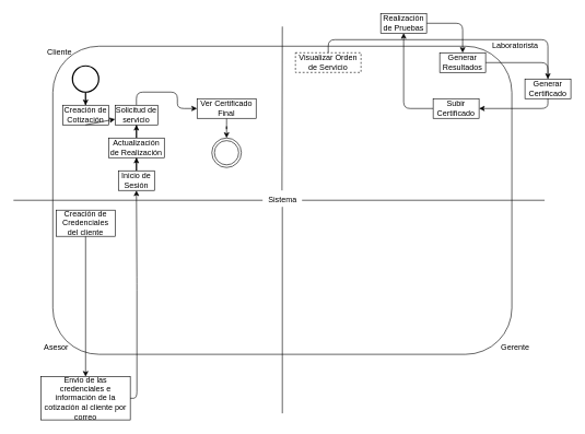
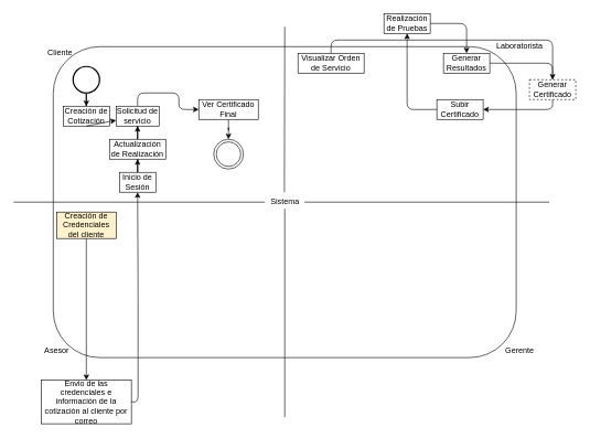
  <mxCell id="0" />
  <mxCell id="1" parent="0" />
  <mxCell id="2" value="" style="rounded=1;whiteSpace=wrap;html=1;" parent="1" vertex="1"><mxGeometry x="80" y="70" width="700" height="470" as="geometry" /></mxCell>
  <mxCell id="3" value="" style="endArrow=none;html=1;" parent="1" target="35" edge="1"><mxGeometry width="50" height="50" relative="1" as="geometry"><mxPoint x="430" y="630" as="sourcePoint" /><mxPoint x="440" y="40" as="targetPoint" /></mxGeometry></mxCell>
  <mxCell id="4" value="" style="edgeStyle=orthogonalEdgeStyle;rounded=0;orthogonalLoop=1;jettySize=auto;html=1;" parent="1" source="5" target="7" edge="1"><mxGeometry relative="1" as="geometry" /></mxCell>
  <mxCell id="5" value="" style="strokeWidth=2;html=1;shape=mxgraph.flowchart.start_2;whiteSpace=wrap;" parent="1" vertex="1"><mxGeometry x="110" y="100" width="40" height="40" as="geometry" /></mxCell>
  <mxCell id="6" value="Cliente" style="text;html=1;align=center;verticalAlign=middle;resizable=0;points=[];;autosize=1;" parent="1" vertex="1"><mxGeometry x="65" y="70" width="50" height="20" as="geometry" /></mxCell>
  <mxCell id="7" value="Creación de Cotización" style="rounded=0;whiteSpace=wrap;html=1;" parent="1" vertex="1"><mxGeometry x="95" y="160" width="70" height="30" as="geometry" /></mxCell>
  <mxCell id="8" value="Asesor" style="text;html=1;align=center;verticalAlign=middle;resizable=0;points=[];;autosize=1;" parent="1" vertex="1"><mxGeometry x="60" y="520" width="50" height="20" as="geometry" /></mxCell>
- <mxCell id="9" value="Creación de Credenciales del cliente" style="rounded=0;whiteSpace=wrap;html=1;" parent="1" vertex="1"><mxGeometry x="85" y="320" width="90" height="40" as="geometry" /></mxCell>
+ <mxCell id="9" value="Creación de Credenciales del cliente" style="rounded=0;whiteSpace=wrap;html=1;fillColor=#fff2cc;" parent="1" vertex="1"><mxGeometry x="85" y="320" width="90" height="40" as="geometry" /></mxCell>
  <mxCell id="10" value="" style="endArrow=classic;html=1;exitX=0.5;exitY=1;exitDx=0;exitDy=0;" parent="1" source="7" target="18" edge="1"><mxGeometry width="50" height="50" relative="1" as="geometry"><mxPoint x="130" y="210" as="sourcePoint" /><mxPoint x="320" y="190" as="targetPoint" /></mxGeometry></mxCell>
  <mxCell id="11" value="Envio de las credenciales e información de la cotización al cliente por correo" style="rounded=0;whiteSpace=wrap;html=1;" parent="1" vertex="1"><mxGeometry x="61.88" y="574" width="136.25" height="66" as="geometry" /></mxCell>
  <mxCell id="12" value="" style="endArrow=classic;html=1;" parent="1" source="9" target="11" edge="1"><mxGeometry width="50" height="50" relative="1" as="geometry"><mxPoint x="129.5" y="360" as="sourcePoint" /><mxPoint x="129.5" y="470" as="targetPoint" /></mxGeometry></mxCell>
  <mxCell id="13" value="" style="edgeStyle=orthogonalEdgeStyle;rounded=0;orthogonalLoop=1;jettySize=auto;html=1;" parent="1" source="14" target="16" edge="1"><mxGeometry relative="1" as="geometry" /></mxCell>
  <mxCell id="14" value="Inicio de Sesión" style="rounded=0;whiteSpace=wrap;html=1;" parent="1" vertex="1"><mxGeometry x="180" y="260" width="55" height="30" as="geometry" /></mxCell>
  <mxCell id="15" value="" style="edgeStyle=orthogonalEdgeStyle;rounded=0;orthogonalLoop=1;jettySize=auto;html=1;" parent="1" source="16" target="18" edge="1"><mxGeometry relative="1" as="geometry" /></mxCell>
  <mxCell id="16" value="Actualización de Realización" style="rounded=0;whiteSpace=wrap;html=1;" parent="1" vertex="1"><mxGeometry x="165" y="210" width="85" height="30" as="geometry" /></mxCell>
  <mxCell id="17" value="" style="edgeStyle=orthogonalEdgeStyle;rounded=1;orthogonalLoop=1;jettySize=auto;html=1;exitX=0.5;exitY=0;exitDx=0;exitDy=0;" parent="1" source="18" target="29" edge="1"><mxGeometry relative="1" as="geometry" /></mxCell>
  <mxCell id="18" value="Solicitud de servicio" style="rounded=0;whiteSpace=wrap;html=1;" parent="1" vertex="1"><mxGeometry x="175" y="160" width="65" height="30" as="geometry" /></mxCell>
  <mxCell id="19" value="" style="edgeStyle=orthogonalEdgeStyle;rounded=1;orthogonalLoop=1;jettySize=auto;html=1;exitX=0.5;exitY=0;exitDx=0;exitDy=0;" parent="1" source="20" target="25" edge="1"><mxGeometry relative="1" as="geometry" /></mxCell>
- <mxCell id="20" value="Visualizar Orden de Servicio" style="rounded=0;whiteSpace=wrap;html=1;dashed=1;" parent="1" vertex="1"><mxGeometry x="450" y="80" width="100" height="30" as="geometry" /></mxCell>
+ <mxCell id="20" value="Visualizar Orden de Servicio" style="rounded=0;whiteSpace=wrap;html=1;" parent="1" vertex="1"><mxGeometry x="450" y="80" width="100" height="30" as="geometry" /></mxCell>
  <mxCell id="21" value="" style="edgeStyle=orthogonalEdgeStyle;rounded=1;orthogonalLoop=1;jettySize=auto;html=1;" parent="1" source="22" target="24" edge="1"><mxGeometry relative="1" as="geometry" /></mxCell>
  <mxCell id="22" value="Realización de Pruebas" style="rounded=0;whiteSpace=wrap;html=1;" parent="1" vertex="1"><mxGeometry x="580" y="20" width="70" height="30" as="geometry" /></mxCell>
  <mxCell id="23" value="" style="edgeStyle=orthogonalEdgeStyle;rounded=1;orthogonalLoop=1;jettySize=auto;html=1;endArrow=none;" edge="1" parent="1" source="24" target="25"><mxGeometry relative="1" as="geometry" /></mxCell>
  <mxCell id="24" value="Generar Resultados" style="rounded=0;whiteSpace=wrap;html=1;" parent="1" vertex="1"><mxGeometry x="670" y="80" width="70" height="30" as="geometry" /></mxCell>
- <mxCell id="25" value="Generar Certificado" style="rounded=0;whiteSpace=wrap;html=1;" vertex="1" parent="1"><mxGeometry x="800" y="120" width="70" height="30" as="geometry" /></mxCell>
+ <mxCell id="25" value="Generar Certificado" style="rounded=0;whiteSpace=wrap;html=1;dashed=1;" vertex="1" parent="1"><mxGeometry x="800" y="120" width="70" height="30" as="geometry" /></mxCell>
  <mxCell id="26" value="" style="edgeStyle=orthogonalEdgeStyle;rounded=1;orthogonalLoop=1;jettySize=auto;html=1;" parent="1" source="27" target="22" edge="1"><mxGeometry relative="1" as="geometry"><mxPoint x="590" y="145" as="targetPoint" /></mxGeometry></mxCell>
  <mxCell id="27" value="Subir Certificado" style="rounded=0;whiteSpace=wrap;html=1;" parent="1" vertex="1"><mxGeometry x="660" y="150" width="70" height="30" as="geometry" /></mxCell>
  <mxCell id="28" value="" style="edgeStyle=orthogonalEdgeStyle;rounded=1;orthogonalLoop=1;jettySize=auto;html=1;" parent="1" source="29" target="32" edge="1"><mxGeometry relative="1" as="geometry" /></mxCell>
  <mxCell id="29" value="Ver Certificado Final" style="rounded=0;whiteSpace=wrap;html=1;" parent="1" vertex="1"><mxGeometry x="300" y="150" width="90" height="30" as="geometry" /></mxCell>
  <mxCell id="30" value="" style="endArrow=classic;html=1;exitX=1;exitY=0.5;exitDx=0;exitDy=0;edgeStyle=orthogonalEdgeStyle;" parent="1" source="11" target="14" edge="1"><mxGeometry width="50" height="50" relative="1" as="geometry"><mxPoint x="280" y="500" as="sourcePoint" /><mxPoint x="280" y="710" as="targetPoint" /></mxGeometry></mxCell>
  <mxCell id="31" value="Laboratorista" style="text;html=1;align=center;verticalAlign=middle;resizable=0;points=[];;autosize=1;" parent="1" vertex="1"><mxGeometry x="740" y="60" width="90" height="20" as="geometry" /></mxCell>
  <mxCell id="32" value="" style="ellipse;shape=doubleEllipse;whiteSpace=wrap;html=1;aspect=fixed;" parent="1" vertex="1"><mxGeometry x="322.5" y="210" width="45" height="45" as="geometry" /></mxCell>
  <mxCell id="33" value="Gerente" style="text;html=1;align=center;verticalAlign=middle;resizable=0;points=[];;autosize=1;" parent="1" vertex="1"><mxGeometry x="755" y="520" width="60" height="20" as="geometry" /></mxCell>
  <mxCell id="34" value="" style="endArrow=none;html=1;" parent="1" target="35" edge="1"><mxGeometry width="50" height="50" relative="1" as="geometry"><mxPoint x="20" y="305" as="sourcePoint" /><mxPoint x="830" y="310" as="targetPoint" /></mxGeometry></mxCell>
  <mxCell id="35" value="Sistema" style="text;html=1;align=center;verticalAlign=middle;resizable=0;points=[];;autosize=1;" parent="1" vertex="1"><mxGeometry x="400" y="295" width="60" height="20" as="geometry" /></mxCell>
  <mxCell id="36" value="" style="endArrow=none;html=1;" parent="1" edge="1"><mxGeometry width="50" height="50" relative="1" as="geometry"><mxPoint x="429.5" y="290" as="sourcePoint" /><mxPoint x="430" y="40" as="targetPoint" /></mxGeometry></mxCell>
  <mxCell id="37" value="" style="endArrow=none;html=1;" parent="1" edge="1"><mxGeometry width="50" height="50" relative="1" as="geometry"><mxPoint x="460" y="305" as="sourcePoint" /><mxPoint x="830" y="305" as="targetPoint" /></mxGeometry></mxCell>
  <mxCell id="38" value="" style="endArrow=classic;html=1;exitX=0.5;exitY=1;exitDx=0;exitDy=0;entryX=1;entryY=0.5;entryDx=0;entryDy=0;edgeStyle=orthogonalEdgeStyle;" edge="1" parent="1" source="25" target="27"><mxGeometry width="50" height="50" relative="1" as="geometry"><mxPoint x="830" y="290" as="sourcePoint" /><mxPoint x="880" y="240" as="targetPoint" /></mxGeometry></mxCell>
